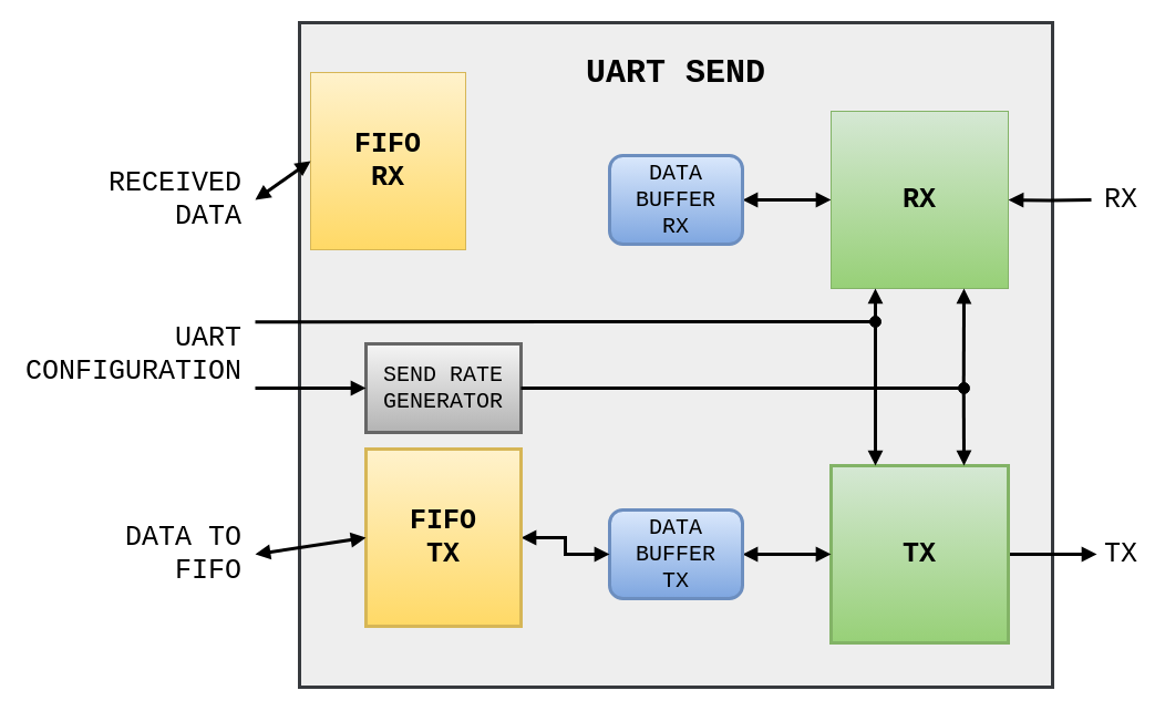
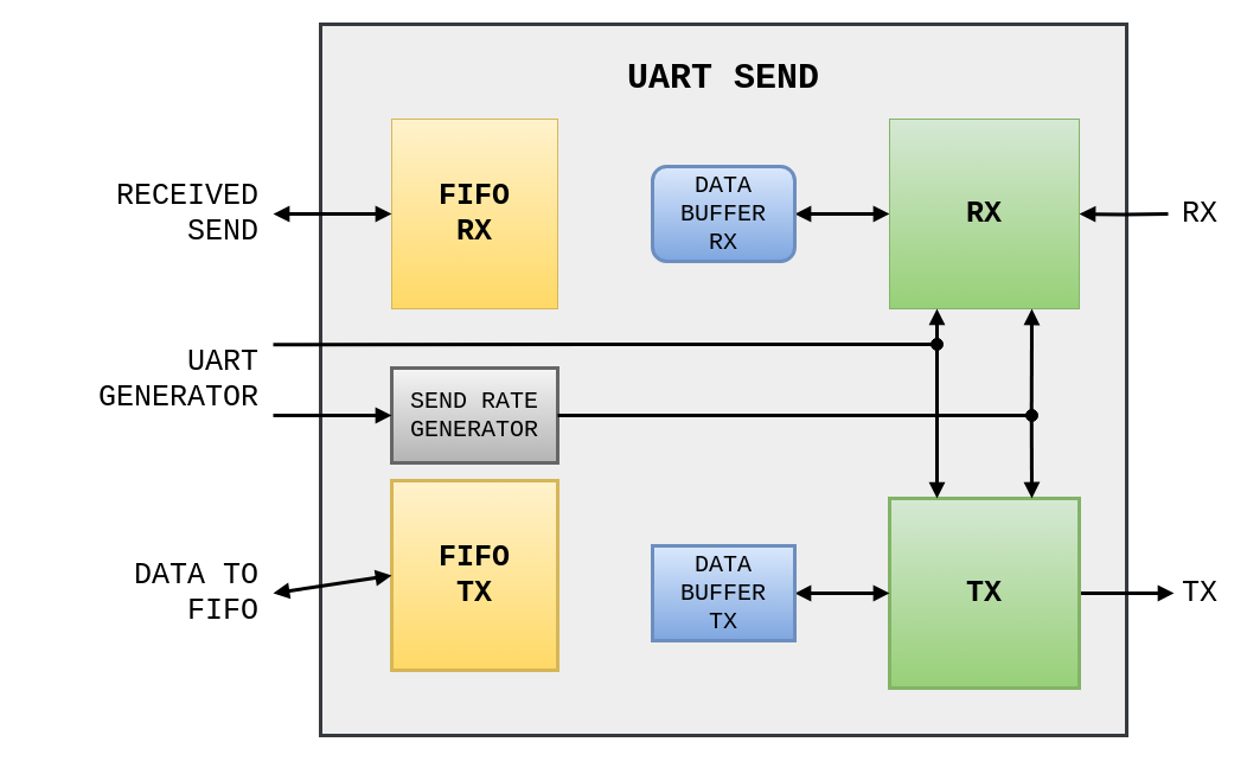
  <mxCell id="0" />
  <mxCell id="1" parent="0" />
  <mxCell id="2" value="" style="rounded=0;whiteSpace=wrap;html=1;fillColor=#eeeeee;strokeWidth=3;perimeterSpacing=0;strokeColor=#36393d;" vertex="1" parent="1"><mxGeometry x="270" y="20" width="680" height="600" as="geometry" /></mxCell>
  <mxCell id="3" style="edgeStyle=orthogonalEdgeStyle;rounded=0;orthogonalLoop=1;jettySize=auto;html=1;exitX=0;exitY=0.5;exitDx=0;exitDy=0;entryX=1;entryY=0.5;entryDx=0;entryDy=0;strokeWidth=3;startArrow=block;startFill=1;endArrow=block;endFill=1;" edge="1" parent="1" source="5" target="8"><mxGeometry relative="1" as="geometry" /></mxCell>
  <mxCell id="4" style="edgeStyle=orthogonalEdgeStyle;rounded=0;orthogonalLoop=1;jettySize=auto;html=1;strokeWidth=3;entryX=1;entryY=0.5;entryDx=0;entryDy=0;endArrow=block;endFill=1;" edge="1" parent="1" target="5"><mxGeometry relative="1" as="geometry"><mxPoint x="1035" y="265" as="targetPoint" /><mxPoint x="985" y="180" as="sourcePoint" /></mxGeometry></mxCell>
  <mxCell id="5" value="&lt;font&gt;RX&lt;/font&gt;" style="whiteSpace=wrap;html=1;aspect=fixed;fontSize=25;fontStyle=1;fontFamily=Courier New;fillColor=#d5e8d4;strokeColor=#82b366;gradientColor=#97d077;" vertex="1" parent="1"><mxGeometry x="750" y="100" width="160" height="160" as="geometry" /></mxCell>
  <mxCell id="6" style="edgeStyle=orthogonalEdgeStyle;rounded=0;orthogonalLoop=1;jettySize=auto;html=1;strokeWidth=3;endArrow=block;endFill=1;" edge="1" parent="1" source="7"><mxGeometry relative="1" as="geometry"><mxPoint x="990" y="500" as="targetPoint" /></mxGeometry></mxCell>
  <mxCell id="7" value="TX" style="whiteSpace=wrap;html=1;aspect=fixed;fontSize=25;fontStyle=1;fontFamily=Courier New;imageAspect=0;fillColor=#d5e8d4;strokeColor=#82b366;gradientColor=#97d077;strokeWidth=3;" vertex="1" parent="1"><mxGeometry x="750" y="420" width="160" height="160" as="geometry" /></mxCell>
  <mxCell id="8" value="DATA&lt;br&gt; BUFFER&lt;br&gt;RX" style="whiteSpace=wrap;html=1;fontFamily=Courier New;fontSize=20;fontStyle=0;fillColor=#dae8fc;strokeColor=#6c8ebf;gradientColor=#7ea6e0;strokeWidth=3;rounded=1;" vertex="1" parent="1"><mxGeometry x="550" y="140" width="120" height="80" as="geometry" /></mxCell>
  <mxCell id="9" style="edgeStyle=orthogonalEdgeStyle;rounded=0;orthogonalLoop=1;jettySize=auto;html=1;exitX=1;exitY=0.5;exitDx=0;exitDy=0;entryX=0;entryY=0.5;entryDx=0;entryDy=0;strokeWidth=3;startArrow=block;startFill=1;endArrow=block;endFill=1;" edge="1" parent="1" source="10" target="7"><mxGeometry relative="1" as="geometry" /></mxCell>
- <mxCell id="10" value="DATA&lt;br&gt;BUFFER&lt;br&gt;TX" style="whiteSpace=wrap;html=1;fontFamily=Courier New;fontSize=20;fontStyle=0;fillColor=#dae8fc;strokeColor=#6c8ebf;gradientColor=#7ea6e0;strokeWidth=3;rounded=1;" vertex="1" parent="1"><mxGeometry x="550" y="460" width="120" height="80" as="geometry" /></mxCell>
- <mxCell id="11" value="FIFO&lt;br&gt;RX" style="rounded=0;whiteSpace=wrap;html=1;fontSize=25;fontFamily=Courier New;fillColor=#fff2cc;fontStyle=1;strokeColor=#d6b656;gradientColor=#ffd966;" vertex="1" parent="1"><mxGeometry x="280" y="65" width="140" height="160" as="geometry" /></mxCell>
- <mxCell id="12" style="edgeStyle=orthogonalEdgeStyle;rounded=0;orthogonalLoop=1;jettySize=auto;html=1;exitX=1;exitY=0.5;exitDx=0;exitDy=0;entryX=0;entryY=0.5;entryDx=0;entryDy=0;strokeWidth=3;startArrow=block;startFill=1;endArrow=block;endFill=1;" edge="1" parent="1" source="13" target="10"><mxGeometry relative="1" as="geometry" /></mxCell>
+ <mxCell id="10" value="DATA&lt;br&gt;BUFFER&lt;br&gt;TX" style="rounded=0;whiteSpace=wrap;html=1;fontFamily=Courier New;fontSize=20;fontStyle=0;fillColor=#dae8fc;strokeColor=#6c8ebf;gradientColor=#7ea6e0;strokeWidth=3;" vertex="1" parent="1"><mxGeometry x="550" y="460" width="120" height="80" as="geometry" /></mxCell>
+ <mxCell id="11" value="FIFO&lt;br&gt;RX" style="rounded=0;whiteSpace=wrap;html=1;fontSize=25;fontFamily=Courier New;fillColor=#fff2cc;fontStyle=1;strokeColor=#d6b656;gradientColor=#ffd966;" vertex="1" parent="1"><mxGeometry x="330" y="100" width="140" height="160" as="geometry" /></mxCell>
  <mxCell id="13" value="FIFO&lt;br&gt;TX" style="rounded=0;whiteSpace=wrap;html=1;fontSize=25;fontFamily=Courier New;fillColor=#fff2cc;fontStyle=1;strokeColor=#d6b656;gradientColor=#ffd966;strokeWidth=3;" vertex="1" parent="1"><mxGeometry x="330" y="405" width="140" height="160" as="geometry" /></mxCell>
  <mxCell id="14" value="SEND RATE&lt;br&gt;GENERATOR" style="rounded=0;whiteSpace=wrap;html=1;fontFamily=Courier New;fontSize=20;fontStyle=0;fillColor=#f5f5f5;strokeColor=#666666;gradientColor=#b3b3b3;strokeWidth=3;" vertex="1" parent="1"><mxGeometry x="330" y="310" width="140" height="80" as="geometry" /></mxCell>
  <mxCell id="15" value="" style="endArrow=block;html=1;rounded=0;entryX=0.75;entryY=1;entryDx=0;entryDy=0;exitX=0.882;exitY=0.55;exitDx=0;exitDy=0;exitPerimeter=0;strokeWidth=3;endFill=1;" edge="1" parent="1" source="2" target="5"><mxGeometry width="50" height="50" relative="1" as="geometry"><mxPoint x="830" y="340" as="sourcePoint" /><mxPoint x="990" y="300" as="targetPoint" /></mxGeometry></mxCell>
  <mxCell id="16" value="" style="endArrow=block;html=1;rounded=0;entryX=0.75;entryY=0;entryDx=0;entryDy=0;exitX=0.882;exitY=0.55;exitDx=0;exitDy=0;exitPerimeter=0;strokeWidth=3;endFill=1;" edge="1" parent="1" source="2" target="7"><mxGeometry width="50" height="50" relative="1" as="geometry"><mxPoint x="990" y="350" as="sourcePoint" /><mxPoint x="1000" y="290" as="targetPoint" /></mxGeometry></mxCell>
  <mxCell id="17" value="" style="endArrow=block;html=1;rounded=0;entryX=0;entryY=0.5;entryDx=0;entryDy=0;strokeWidth=3;startArrow=block;startFill=1;endFill=1;" edge="1" parent="1" target="13"><mxGeometry width="50" height="50" relative="1" as="geometry"><mxPoint y="500" as="sourcePoint" x="230" /><mxPoint y="370" as="targetPoint" x="230" /></mxGeometry></mxCell>
  <mxCell id="18" value="UART SEND" style="text;html=1;align=center;verticalAlign=middle;whiteSpace=wrap;rounded=0;fontStyle=1;fontFamily=Courier New;fontSize=30;" vertex="1" parent="1"><mxGeometry x="525" y="50" width="170" height="30" as="geometry" /></mxCell>
  <mxCell id="19" value="" style="endArrow=block;html=1;rounded=0;entryX=0;entryY=0.5;entryDx=0;entryDy=0;strokeWidth=3;startArrow=none;startFill=0;endFill=1;" edge="1" parent="1" target="14"><mxGeometry width="50" height="50" relative="1" as="geometry"><mxPoint y="350" as="sourcePoint" x="230" /><mxPoint x="150" y="430" as="targetPoint" /></mxGeometry></mxCell>
  <mxCell id="20" value="" style="endArrow=block;html=1;rounded=0;exitX=0;exitY=0.5;exitDx=0;exitDy=0;strokeWidth=3;startArrow=block;startFill=1;endFill=1;" edge="1" parent="1" source="11"><mxGeometry width="50" height="50" relative="1" as="geometry"><mxPoint x="100" y="230" as="sourcePoint" /><mxPoint y="180" as="targetPoint" x="230" /></mxGeometry></mxCell>
  <mxCell id="21" value="" style="endArrow=none;html=1;rounded=0;strokeWidth=3;" edge="1" parent="1"><mxGeometry width="50" height="50" relative="1" as="geometry"><mxPoint y="290.2" as="sourcePoint" x="230" /><mxPoint x="790" y="290" as="targetPoint" /></mxGeometry></mxCell>
  <mxCell id="22" value="" style="endArrow=none;html=1;rounded=0;exitX=1;exitY=0.5;exitDx=0;exitDy=0;entryX=0.882;entryY=0.55;entryDx=0;entryDy=0;entryPerimeter=0;strokeWidth=3;" edge="1" parent="1" source="14" target="2"><mxGeometry width="50" height="50" relative="1" as="geometry"><mxPoint x="470" y="360" as="sourcePoint" /><mxPoint x="830" y="350" as="targetPoint" /></mxGeometry></mxCell>
  <mxCell id="23" value="" style="endArrow=block;startArrow=block;html=1;rounded=0;entryX=0.25;entryY=1;entryDx=0;entryDy=0;exitX=0.25;exitY=0;exitDx=0;exitDy=0;strokeWidth=3;startFill=1;endFill=1;" edge="1" parent="1" source="7" target="5"><mxGeometry width="50" height="50" relative="1" as="geometry"><mxPoint x="590" y="350" as="sourcePoint" /><mxPoint x="640" y="300" as="targetPoint" /></mxGeometry></mxCell>
- <mxCell id="24" value="RECEIVED DATA" style="text;html=1;align=right;verticalAlign=middle;whiteSpace=wrap;rounded=0;fontStyle=0;fontFamily=Courier New;fontSize=25;" vertex="1" parent="1"><mxGeometry x="50" y="148.75" width="170" height="62.5" as="geometry" /></mxCell>
- <mxCell id="25" value="UART&lt;br&gt;CONFIGURATION" style="text;html=1;align=right;verticalAlign=middle;whiteSpace=wrap;rounded=0;fontStyle=0;fontFamily=Courier New;fontSize=25;horizontal=1;" vertex="1" parent="1"><mxGeometry x="20" y="287.5" width="200" height="65" as="geometry" /></mxCell>
+ <mxCell id="24" value="RECEIVED SEND" style="text;html=1;align=right;verticalAlign=middle;whiteSpace=wrap;rounded=0;fontStyle=0;fontFamily=Courier New;fontSize=25;" vertex="1" parent="1"><mxGeometry x="50" y="148.75" width="170" height="62.5" as="geometry" /></mxCell>
+ <mxCell id="25" value="UART&lt;br&gt;GENERATOR" style="text;html=1;align=right;verticalAlign=middle;whiteSpace=wrap;rounded=0;fontStyle=0;fontFamily=Courier New;fontSize=25;horizontal=1;" vertex="1" parent="1"><mxGeometry x="20" y="287.5" width="200" height="65" as="geometry" /></mxCell>
  <mxCell id="26" value="DATA TO FIFO" style="text;html=1;align=right;verticalAlign=middle;whiteSpace=wrap;rounded=0;fontStyle=0;fontFamily=Courier New;fontSize=25;" vertex="1" parent="1"><mxGeometry x="50" y="473.75" width="170" height="52.5" as="geometry" /></mxCell>
  <mxCell id="27" value="" style="ellipse;whiteSpace=wrap;html=1;aspect=fixed;fillColor=#000000;" vertex="1" parent="1"><mxGeometry x="865" y="345" width="10" height="10" as="geometry" /></mxCell>
  <mxCell id="28" value="" style="ellipse;whiteSpace=wrap;html=1;aspect=fixed;fillColor=#000000;" vertex="1" parent="1"><mxGeometry x="785" y="285" width="10" height="10" as="geometry" /></mxCell>
  <mxCell id="29" value="&lt;div align=&quot;left&quot;&gt;RX&lt;/div&gt;" style="text;html=1;align=left;verticalAlign=middle;whiteSpace=wrap;rounded=0;fontStyle=0;fontFamily=Courier New;fontSize=25;" vertex="1" parent="1"><mxGeometry x="995" y="165" width="35" height="30" as="geometry" /></mxCell>
  <mxCell id="30" value="&lt;div align=&quot;left&quot;&gt;TX&lt;/div&gt;" style="text;html=1;align=left;verticalAlign=middle;whiteSpace=wrap;rounded=0;fontStyle=0;fontFamily=Courier New;fontSize=25;" vertex="1" parent="1"><mxGeometry x="995" y="485" width="35" height="30" as="geometry" /></mxCell>
